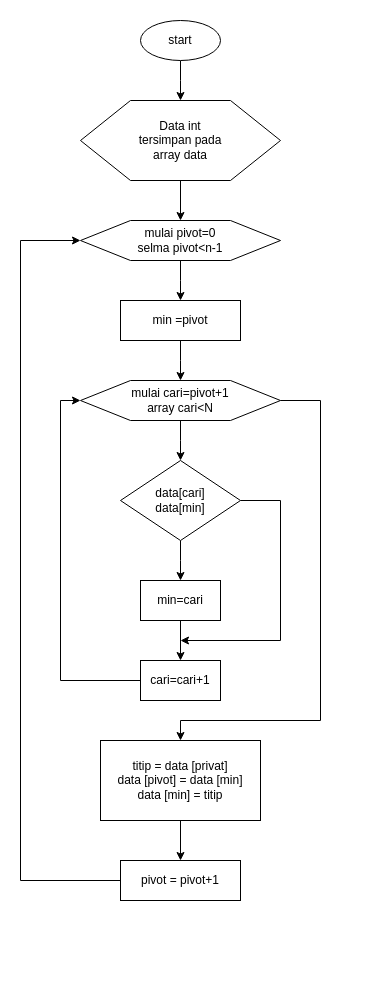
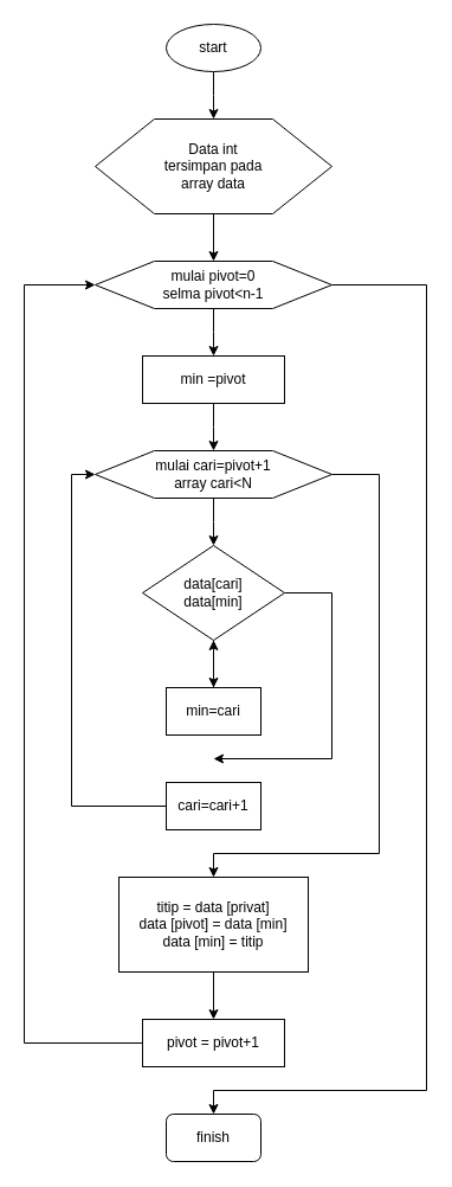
  <mxCell id="0" />
  <mxCell id="1" parent="0" />
  <mxCell id="2" value="" style="edgeStyle=orthogonalEdgeStyle;rounded=0;orthogonalLoop=1;jettySize=auto;html=1;" edge="1" parent="1" source="3"><mxGeometry relative="1" as="geometry"><mxPoint x="180" y="100" as="targetPoint" /></mxGeometry></mxCell>
  <mxCell id="3" value="start" style="ellipse;whiteSpace=wrap;html=1;" vertex="1" parent="1"><mxGeometry x="140" y="20" width="80" height="40" as="geometry" /></mxCell>
  <mxCell id="4" value="" style="edgeStyle=orthogonalEdgeStyle;rounded=0;orthogonalLoop=1;jettySize=auto;html=1;" edge="1" parent="1" source="5" target="8"><mxGeometry relative="1" as="geometry" /></mxCell>
  <mxCell id="5" value="Data int&lt;br&gt;tersimpan pada &lt;br&gt;array data" style="shape=hexagon;perimeter=hexagonPerimeter2;whiteSpace=wrap;html=1;" vertex="1" parent="1"><mxGeometry x="80" y="100" width="200" height="80" as="geometry" /></mxCell>
  <mxCell id="6" value="" style="edgeStyle=orthogonalEdgeStyle;rounded=0;orthogonalLoop=1;jettySize=auto;html=1;" edge="1" parent="1" source="8"><mxGeometry relative="1" as="geometry"><mxPoint x="180" y="300" as="targetPoint" /></mxGeometry></mxCell>
+ <mxCell id="7" value="" style="edgeStyle=orthogonalEdgeStyle;rounded=0;orthogonalLoop=1;jettySize=auto;html=1;entryX=0.5;entryY=0;entryDx=0;entryDy=0;" edge="1" parent="1" source="8" target="25"><mxGeometry relative="1" as="geometry"><mxPoint x="180" y="920" as="targetPoint" /><Array as="points"><mxPoint x="360" y="240" /><mxPoint x="360" y="920" /><mxPoint x="180" y="920" /></Array></mxGeometry></mxCell>
  <mxCell id="8" value="mulai pivot=0&lt;br&gt;selma pivot&amp;lt;n-1" style="shape=hexagon;perimeter=hexagonPerimeter2;whiteSpace=wrap;html=1;" vertex="1" parent="1"><mxGeometry x="80" y="220" width="200" height="40" as="geometry" /></mxCell>
  <mxCell id="9" value="" style="edgeStyle=orthogonalEdgeStyle;rounded=0;orthogonalLoop=1;jettySize=auto;html=1;" edge="1" parent="1" source="10"><mxGeometry relative="1" as="geometry"><mxPoint x="180" y="380" as="targetPoint" /></mxGeometry></mxCell>
  <mxCell id="10" value="min =pivot" style="rounded=0;whiteSpace=wrap;html=1;" vertex="1" parent="1"><mxGeometry x="120" y="300" width="120" height="40" as="geometry" /></mxCell>
  <mxCell id="11" value="" style="edgeStyle=orthogonalEdgeStyle;rounded=0;orthogonalLoop=1;jettySize=auto;html=1;" edge="1" parent="1" source="13"><mxGeometry relative="1" as="geometry"><mxPoint x="180" y="460" as="targetPoint" /></mxGeometry></mxCell>
  <mxCell id="12" value="" style="edgeStyle=orthogonalEdgeStyle;rounded=0;orthogonalLoop=1;jettySize=auto;html=1;" edge="1" parent="1" source="13" target="22"><mxGeometry relative="1" as="geometry"><mxPoint x="180" y="740" as="targetPoint" /><Array as="points"><mxPoint x="320" y="400" /><mxPoint x="320" y="720" /></Array></mxGeometry></mxCell>
  <mxCell id="13" value="mulai cari=pivot+1&lt;br&gt;array cari&amp;lt;N" style="shape=hexagon;perimeter=hexagonPerimeter2;whiteSpace=wrap;html=1;" vertex="1" parent="1"><mxGeometry x="80" y="380" width="200" height="40" as="geometry" /></mxCell>
  <mxCell id="14" value="" style="edgeStyle=orthogonalEdgeStyle;rounded=0;orthogonalLoop=1;jettySize=auto;html=1;" edge="1" parent="1" source="16"><mxGeometry relative="1" as="geometry"><mxPoint x="180" y="580" as="targetPoint" /></mxGeometry></mxCell>
  <mxCell id="15" value="" style="edgeStyle=orthogonalEdgeStyle;rounded=0;orthogonalLoop=1;jettySize=auto;html=1;" edge="1" parent="1" source="16"><mxGeometry relative="1" as="geometry"><mxPoint x="180" y="640" as="targetPoint" /><Array as="points"><mxPoint x="280" y="500" /></Array></mxGeometry></mxCell>
  <mxCell id="16" value="data[cari]&lt;br&gt;data[min]" style="rhombus;whiteSpace=wrap;html=1;" vertex="1" parent="1"><mxGeometry x="120" y="460" width="120" height="80" as="geometry" /></mxCell>
- <mxCell id="17" value="" style="edgeStyle=orthogonalEdgeStyle;rounded=0;orthogonalLoop=1;jettySize=auto;html=1;" edge="1" parent="1" source="18" target="20"><mxGeometry relative="1" as="geometry" /></mxCell>
+ <mxCell id="17" value="" style="edgeStyle=orthogonalEdgeStyle;rounded=0;orthogonalLoop=1;jettySize=auto;html=1;" edge="1" parent="1" source="18" target="16"><mxGeometry relative="1" as="geometry" /></mxCell>
  <mxCell id="18" value="min=cari" style="rounded=0;whiteSpace=wrap;html=1;" vertex="1" parent="1"><mxGeometry x="140" y="580" width="80" height="40" as="geometry" /></mxCell>
  <mxCell id="19" value="" style="edgeStyle=orthogonalEdgeStyle;rounded=0;orthogonalLoop=1;jettySize=auto;html=1;entryX=0;entryY=0.5;entryDx=0;entryDy=0;" edge="1" parent="1" source="20" target="13"><mxGeometry relative="1" as="geometry"><mxPoint x="60" y="400" as="targetPoint" /><Array as="points"><mxPoint x="60" y="680" /><mxPoint x="60" y="400" /></Array></mxGeometry></mxCell>
  <mxCell id="20" value="cari=cari+1" style="rounded=0;whiteSpace=wrap;html=1;" vertex="1" parent="1"><mxGeometry x="140" y="660" width="80" height="40" as="geometry" /></mxCell>
  <mxCell id="21" value="" style="edgeStyle=orthogonalEdgeStyle;rounded=0;orthogonalLoop=1;jettySize=auto;html=1;" edge="1" parent="1" source="22" target="24"><mxGeometry relative="1" as="geometry" /></mxCell>
  <mxCell id="22" value="titip = data [privat]&lt;br&gt;data [pivot] = data [min]&lt;br&gt;data [min] = titip" style="rounded=0;whiteSpace=wrap;html=1;" vertex="1" parent="1"><mxGeometry x="100" y="740" width="160" height="80" as="geometry" /></mxCell>
  <mxCell id="23" value="" style="edgeStyle=orthogonalEdgeStyle;rounded=0;orthogonalLoop=1;jettySize=auto;html=1;entryX=0;entryY=0.5;entryDx=0;entryDy=0;exitX=0;exitY=0.5;exitDx=0;exitDy=0;" edge="1" parent="1" source="24" target="8"><mxGeometry relative="1" as="geometry"><mxPoint x="20" y="880" as="sourcePoint" /><mxPoint x="40" y="240" as="targetPoint" /><Array as="points"><mxPoint x="20" y="880" /><mxPoint x="20" y="240" /></Array></mxGeometry></mxCell>
  <mxCell id="24" value="pivot = pivot+1" style="rounded=0;whiteSpace=wrap;html=1;" vertex="1" parent="1"><mxGeometry x="120" y="860" width="120" height="40" as="geometry" /></mxCell>
+ <mxCell id="25" value="finish" style="rounded=1;whiteSpace=wrap;html=1;" vertex="1" parent="1"><mxGeometry x="140" y="940" width="80" height="40" as="geometry" /></mxCell>
